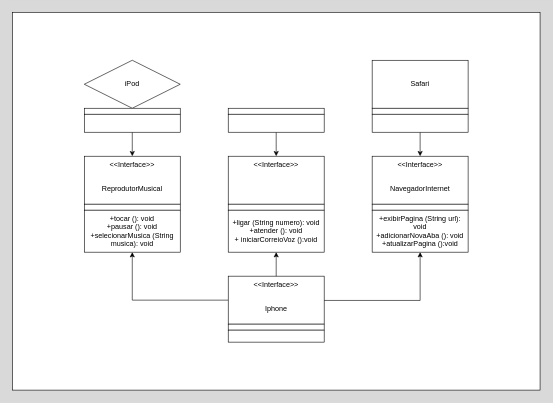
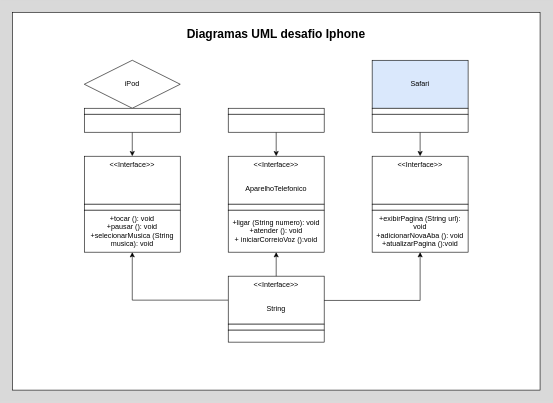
  <mxCell id="0" />
  <mxCell id="1" parent="0" />
  <mxCell id="2" value="" style="rounded=0;whiteSpace=wrap;html=1;movable=0;resizable=0;rotatable=0;deletable=0;editable=0;locked=1;connectable=0;" parent="1" vertex="1"><mxGeometry x="20" y="20" width="880" height="630" as="geometry" /></mxCell>
  <mxCell id="3" value="" style="rounded=0;whiteSpace=wrap;html=1;" parent="1" vertex="1"><mxGeometry x="140" y="260" width="160" height="80" as="geometry" /></mxCell>
  <mxCell id="4" value="" style="rounded=0;whiteSpace=wrap;html=1;" parent="1" vertex="1"><mxGeometry x="380" y="260" width="160" height="80" as="geometry" /></mxCell>
  <mxCell id="5" value="" style="rounded=0;whiteSpace=wrap;html=1;" parent="1" vertex="1"><mxGeometry x="620" y="260" width="160" height="80" as="geometry" /></mxCell>
  <mxCell id="6" style="edgeStyle=orthogonalEdgeStyle;rounded=0;orthogonalLoop=1;jettySize=auto;html=1;entryX=0.5;entryY=1;entryDx=0;entryDy=0;" parent="1" source="7" target="18" edge="1"><mxGeometry relative="1" as="geometry" /></mxCell>
  <mxCell id="7" value="" style="rounded=0;whiteSpace=wrap;html=1;" parent="1" vertex="1"><mxGeometry x="380" y="460" width="160" height="80" as="geometry" /></mxCell>
  <mxCell id="8" style="edgeStyle=orthogonalEdgeStyle;rounded=0;orthogonalLoop=1;jettySize=auto;html=1;entryX=0.5;entryY=1;entryDx=0;entryDy=0;exitX=1;exitY=0.21;exitDx=0;exitDy=0;exitPerimeter=0;" parent="1" source="9" target="24" edge="1"><mxGeometry relative="1" as="geometry"><mxPoint x="530" y="580" as="sourcePoint" /></mxGeometry></mxCell>
- <mxCell id="9" value="Iphone" style="text;strokeColor=none;align=center;fillColor=none;html=1;verticalAlign=middle;whiteSpace=wrap;rounded=0;" parent="1" vertex="1"><mxGeometry x="380" y="490" width="160" height="50" as="geometry" /></mxCell>
+ <mxCell id="9" value="String" style="text;strokeColor=none;align=center;fillColor=none;html=1;verticalAlign=middle;whiteSpace=wrap;rounded=0;" parent="1" vertex="1"><mxGeometry x="380" y="490" width="160" height="50" as="geometry" /></mxCell>
  <mxCell id="10" value="" style="rounded=0;whiteSpace=wrap;html=1;" parent="1" vertex="1"><mxGeometry x="140" y="340" width="160" height="10" as="geometry" /></mxCell>
  <mxCell id="11" value="" style="rounded=0;whiteSpace=wrap;html=1;" parent="1" vertex="1"><mxGeometry x="140" y="350" width="160" height="70" as="geometry" /></mxCell>
  <mxCell id="12" value="&amp;lt;&amp;lt;Interface&amp;gt;&amp;gt;" style="text;strokeColor=none;align=center;fillColor=none;html=1;verticalAlign=middle;whiteSpace=wrap;rounded=0;" parent="1" vertex="1"><mxGeometry x="140" y="260" width="160" height="30" as="geometry" /></mxCell>
- <mxCell id="13" value="ReprodutorMusical" style="text;strokeColor=none;align=center;fillColor=none;html=1;verticalAlign=middle;whiteSpace=wrap;rounded=0;" parent="1" vertex="1"><mxGeometry x="140" y="290" width="160" height="50" as="geometry" /></mxCell>
  <mxCell id="14" value="&amp;lt;&amp;lt;Interface&amp;gt;&amp;gt;" style="text;strokeColor=none;align=center;fillColor=none;html=1;verticalAlign=middle;whiteSpace=wrap;rounded=0;" parent="1" vertex="1"><mxGeometry x="380" y="260" width="160" height="30" as="geometry" /></mxCell>
  <mxCell id="15" value="&amp;lt;&amp;lt;Interface&amp;gt;&amp;gt;" style="text;strokeColor=none;align=center;fillColor=none;html=1;verticalAlign=middle;whiteSpace=wrap;rounded=0;" parent="1" vertex="1"><mxGeometry x="620" y="260" width="160" height="30" as="geometry" /></mxCell>
- <mxCell id="17" value="NavegadorInternet" style="text;strokeColor=none;align=center;fillColor=none;html=1;verticalAlign=middle;whiteSpace=wrap;rounded=0;" parent="1" vertex="1"><mxGeometry x="620" y="290" width="160" height="50" as="geometry" /></mxCell>
+ <mxCell id="16" value="AparelhoTelefonico" style="text;strokeColor=none;align=center;fillColor=none;html=1;verticalAlign=middle;whiteSpace=wrap;rounded=0;" parent="1" vertex="1"><mxGeometry x="380" y="290" width="160" height="50" as="geometry" /></mxCell>
  <mxCell id="18" value="+tocar (): void&lt;div&gt;+pausar (): void&lt;/div&gt;&lt;div&gt;+selecionarMusica (String musica): void&lt;/div&gt;" style="text;strokeColor=none;align=center;fillColor=none;html=1;verticalAlign=middle;whiteSpace=wrap;rounded=0;" parent="1" vertex="1"><mxGeometry x="140" y="350" width="160" height="70" as="geometry" /></mxCell>
  <mxCell id="19" value="" style="rounded=0;whiteSpace=wrap;html=1;" parent="1" vertex="1"><mxGeometry x="380" y="340" width="160" height="10" as="geometry" /></mxCell>
  <mxCell id="20" value="" style="rounded=0;whiteSpace=wrap;html=1;" parent="1" vertex="1"><mxGeometry x="620" y="340" width="160" height="10" as="geometry" /></mxCell>
  <mxCell id="21" value="" style="rounded=0;whiteSpace=wrap;html=1;" parent="1" vertex="1"><mxGeometry x="380" y="350" width="160" height="70" as="geometry" /></mxCell>
  <mxCell id="22" value="" style="rounded=0;whiteSpace=wrap;html=1;" parent="1" vertex="1"><mxGeometry x="620" y="350" width="160" height="70" as="geometry" /></mxCell>
  <mxCell id="23" value="+ligar (String numero): void&lt;div&gt;+atender (): void&lt;/div&gt;&lt;div&gt;+ iniciarCorreioVoz ():void&lt;/div&gt;" style="text;strokeColor=none;align=center;fillColor=none;html=1;verticalAlign=middle;whiteSpace=wrap;rounded=0;" parent="1" vertex="1"><mxGeometry x="380" y="350" width="160" height="70" as="geometry" /></mxCell>
  <mxCell id="24" value="+exibirPagina (String url): void&lt;div&gt;+adicionarNovaAba (): void&lt;/div&gt;&lt;div&gt;+atualizarPagina ():void&lt;/div&gt;" style="text;strokeColor=none;align=center;fillColor=none;html=1;verticalAlign=middle;whiteSpace=wrap;rounded=0;" parent="1" vertex="1"><mxGeometry x="620" y="350" width="160" height="70" as="geometry" /></mxCell>
+ <mxCell id="25" value="Diagramas UML desafio Iphone" style="text;strokeColor=none;align=center;fillColor=none;html=1;verticalAlign=middle;whiteSpace=wrap;rounded=0;fontSize=20;fontStyle=1" parent="1" vertex="1"><mxGeometry x="20" y="40" width="880" height="30" as="geometry" /></mxCell>
  <mxCell id="26" value="" style="rounded=0;whiteSpace=wrap;html=1;" parent="1" vertex="1"><mxGeometry x="380" y="540" width="160" height="10" as="geometry" /></mxCell>
  <mxCell id="27" value="" style="rounded=0;whiteSpace=wrap;html=1;" parent="1" vertex="1"><mxGeometry x="380" y="550" width="160" height="20" as="geometry" /></mxCell>
  <mxCell id="28" style="edgeStyle=orthogonalEdgeStyle;rounded=0;orthogonalLoop=1;jettySize=auto;html=1;entryX=0.5;entryY=1;entryDx=0;entryDy=0;" edge="1" parent="1" source="29" target="23"><mxGeometry relative="1" as="geometry" /></mxCell>
  <mxCell id="29" value="&amp;lt;&amp;lt;Interface&amp;gt;&amp;gt;" style="text;strokeColor=none;align=center;fillColor=none;html=1;verticalAlign=middle;whiteSpace=wrap;rounded=0;" parent="1" vertex="1"><mxGeometry x="380" y="460" width="160" height="30" as="geometry" /></mxCell>
  <mxCell id="30" value="iPod" style="rhombus;whiteSpace=wrap;html=1;" parent="1" vertex="1"><mxGeometry x="140" y="100" width="160" height="80" as="geometry" /></mxCell>
  <mxCell id="31" value="" style="rounded=0;whiteSpace=wrap;html=1;" parent="1" vertex="1"><mxGeometry x="140" y="180" width="160" height="10" as="geometry" /></mxCell>
  <mxCell id="32" style="edgeStyle=orthogonalEdgeStyle;rounded=0;orthogonalLoop=1;jettySize=auto;html=1;entryX=0.5;entryY=0;entryDx=0;entryDy=0;" parent="1" source="33" target="12" edge="1"><mxGeometry relative="1" as="geometry" /></mxCell>
  <mxCell id="33" value="" style="rounded=0;whiteSpace=wrap;html=1;" parent="1" vertex="1"><mxGeometry x="140" y="190" width="160" height="30" as="geometry" /></mxCell>
  <mxCell id="34" value="" style="rounded=0;whiteSpace=wrap;html=1;" parent="1" vertex="1"><mxGeometry x="380" y="180" width="160" height="10" as="geometry" /></mxCell>
  <mxCell id="35" style="edgeStyle=orthogonalEdgeStyle;rounded=0;orthogonalLoop=1;jettySize=auto;html=1;" parent="1" source="36" target="14" edge="1"><mxGeometry relative="1" as="geometry" /></mxCell>
  <mxCell id="36" value="" style="rounded=0;whiteSpace=wrap;html=1;" parent="1" vertex="1"><mxGeometry x="380" y="190" width="160" height="30" as="geometry" /></mxCell>
- <mxCell id="37" value="Safari" style="rounded=0;whiteSpace=wrap;html=1;" parent="1" vertex="1"><mxGeometry x="620" y="100" width="160" height="80" as="geometry" /></mxCell>
+ <mxCell id="37" value="Safari" style="rounded=0;whiteSpace=wrap;html=1;fillColor=#dae8fc;" parent="1" vertex="1"><mxGeometry x="620" y="100" width="160" height="80" as="geometry" /></mxCell>
  <mxCell id="38" value="" style="rounded=0;whiteSpace=wrap;html=1;" parent="1" vertex="1"><mxGeometry x="620" y="180" width="160" height="10" as="geometry" /></mxCell>
  <mxCell id="39" style="edgeStyle=orthogonalEdgeStyle;rounded=0;orthogonalLoop=1;jettySize=auto;html=1;" parent="1" source="40" target="15" edge="1"><mxGeometry relative="1" as="geometry" /></mxCell>
  <mxCell id="40" value="" style="rounded=0;whiteSpace=wrap;html=1;" parent="1" vertex="1"><mxGeometry x="620" y="190" width="160" height="30" as="geometry" /></mxCell>
